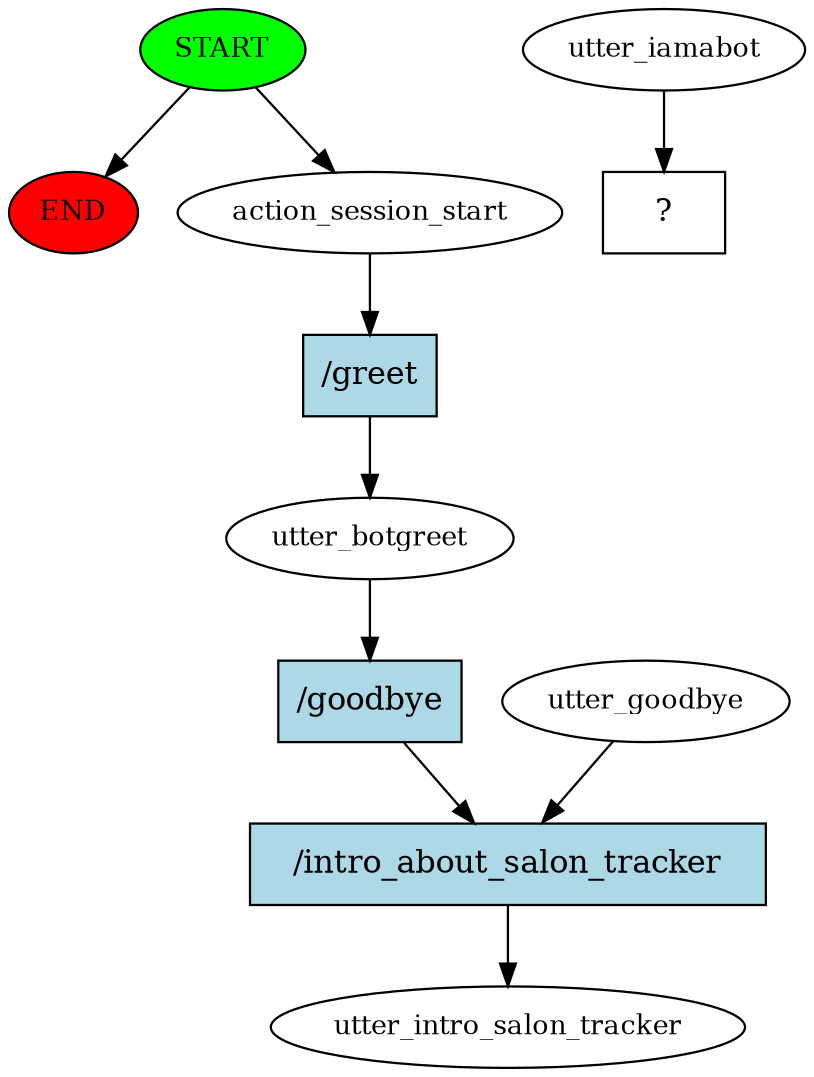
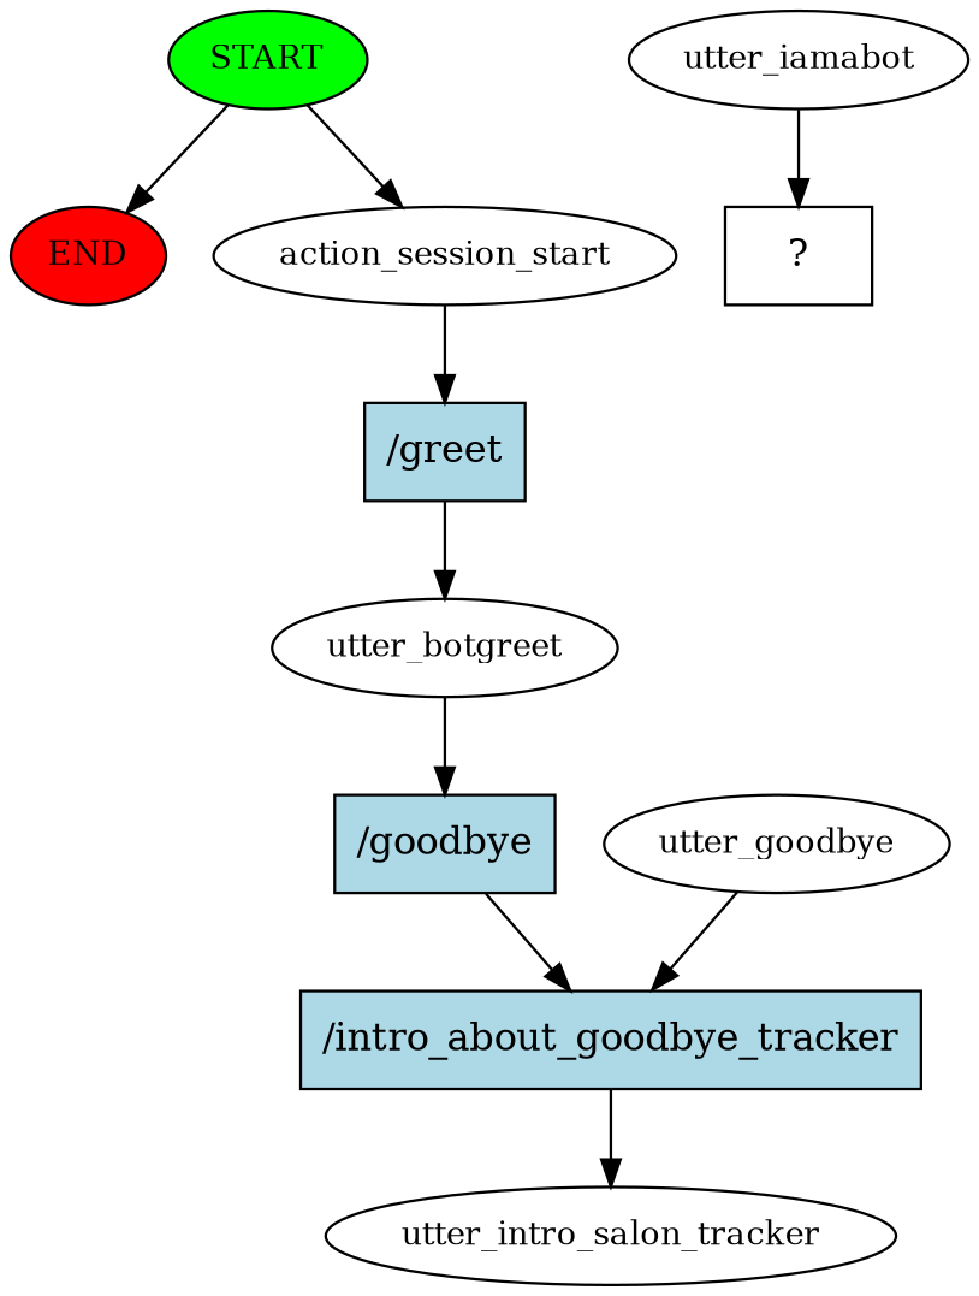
  digraph {
    node [fontsize=12]
    n1 [fillcolor=green label=START style=filled]
    n2 [fillcolor=red label=END style=filled]
    n3 [label=action_session_start]
    n4 [fillcolor=lightblue label="/greet" shape=rect style=filled fontsize=""]
    n5 [label=utter_botgreet]
    n6 [fillcolor=lightblue label="/goodbye" shape=rect style=filled fontsize=""]
-   n7 [fillcolor=lightblue label="/intro_about_salon_tracker" shape=rect style=filled fontsize=""]
+   n7 [fillcolor=lightblue label="/intro_about_goodbye_tracker" shape=rect style=filled fontsize=""]
    n8 [label=utter_goodbye]
    n9 [label=utter_intro_salon_tracker]
    n10 [label=utter_iamabot]
    n11 [label="  ?  " shape=rect fontsize=""]
    n1 -> n2
    n1 -> n3
    n3 -> n4
    n4 -> n5
    n5 -> n6
    n6 -> n7
    n7 -> n9
    n8 -> n7
    n10 -> n11
  }
